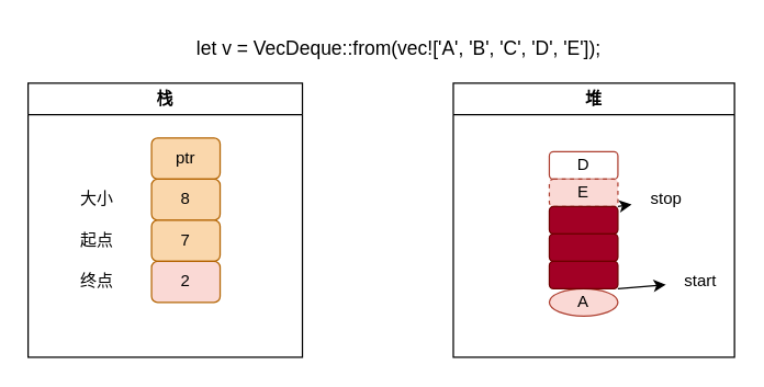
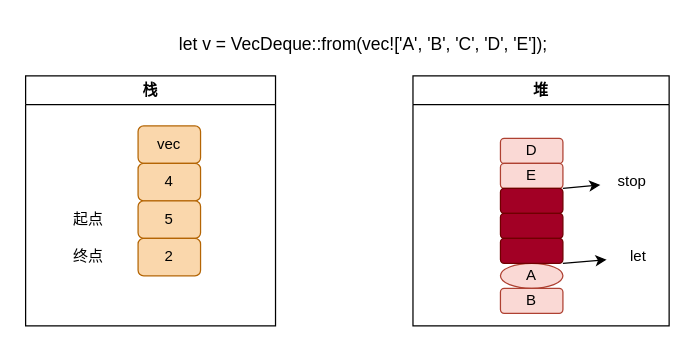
  <mxCell id="0" />
  <mxCell id="1" parent="0" />
  <mxCell id="2" value="&lt;span style=&quot;&quot;&gt;&lt;font color=&quot;#000000&quot;&gt;栈&lt;/font&gt;&lt;/span&gt;" style="swimlane;whiteSpace=wrap;html=1;strokeColor=#000000;fillColor=none;labelBackgroundColor=none;" parent="1" vertex="1"><mxGeometry x="20" y="60" width="200" height="200" as="geometry" /></mxCell>
- <mxCell id="3" value="ptr" style="rounded=1;whiteSpace=wrap;html=1;labelBackgroundColor=none;strokeColor=#b46504;fillColor=#fad7ac;fontColor=#000000;" parent="2" vertex="1"><mxGeometry x="90" y="40" width="50" height="30" as="geometry" /></mxCell>
- <mxCell id="4" value="&lt;font color=&quot;#000000&quot;&gt;8&lt;/font&gt;" style="rounded=1;whiteSpace=wrap;html=1;labelBackgroundColor=none;strokeColor=#b46504;fillColor=#fad7ac;" parent="2" vertex="1"><mxGeometry x="90" y="70" width="50" height="30" as="geometry" /></mxCell>
- <mxCell id="5" value="&lt;font color=&quot;#000000&quot;&gt;7&lt;/font&gt;" style="rounded=1;whiteSpace=wrap;html=1;labelBackgroundColor=none;strokeColor=#b46504;fillColor=#fad7ac;" parent="2" vertex="1"><mxGeometry x="90" y="100" width="50" height="30" as="geometry" /></mxCell>
- <mxCell id="6" value="&lt;font color=&quot;#000000&quot;&gt;2&lt;/font&gt;" style="rounded=1;whiteSpace=wrap;html=1;labelBackgroundColor=none;strokeColor=#b46504;fillColor=#fad9d5;" parent="2" vertex="1"><mxGeometry x="90" y="130" width="50" height="30" as="geometry" /></mxCell>
- <mxCell id="7" value="大小" style="text;html=1;align=center;verticalAlign=middle;resizable=0;points=[];autosize=1;strokeColor=none;fillColor=none;fontColor=#000000;" parent="2" vertex="1"><mxGeometry x="25" y="70" width="50" height="30" as="geometry" /></mxCell>
+ <mxCell id="3" value="vec" style="rounded=1;whiteSpace=wrap;html=1;labelBackgroundColor=none;strokeColor=#b46504;fillColor=#fad7ac;fontColor=#000000;" parent="2" vertex="1"><mxGeometry x="90" y="40" width="50" height="30" as="geometry" /></mxCell>
+ <mxCell id="4" value="&lt;font color=&quot;#000000&quot;&gt;4&lt;/font&gt;" style="rounded=1;whiteSpace=wrap;html=1;labelBackgroundColor=none;strokeColor=#b46504;fillColor=#fad7ac;" parent="2" vertex="1"><mxGeometry x="90" y="70" width="50" height="30" as="geometry" /></mxCell>
+ <mxCell id="5" value="&lt;font color=&quot;#000000&quot;&gt;5&lt;/font&gt;" style="rounded=1;whiteSpace=wrap;html=1;labelBackgroundColor=none;strokeColor=#b46504;fillColor=#fad7ac;" parent="2" vertex="1"><mxGeometry x="90" y="100" width="50" height="30" as="geometry" /></mxCell>
+ <mxCell id="6" value="&lt;font color=&quot;#000000&quot;&gt;2&lt;/font&gt;" style="rounded=1;whiteSpace=wrap;html=1;labelBackgroundColor=none;strokeColor=#b46504;fillColor=#fad7ac;" parent="2" vertex="1"><mxGeometry x="90" y="130" width="50" height="30" as="geometry" /></mxCell>
  <mxCell id="8" value="起点" style="text;html=1;align=center;verticalAlign=middle;resizable=0;points=[];autosize=1;strokeColor=none;fillColor=none;fontColor=#000000;" parent="2" vertex="1"><mxGeometry x="25" y="100" width="50" height="30" as="geometry" /></mxCell>
  <mxCell id="9" value="终点" style="text;html=1;align=center;verticalAlign=middle;resizable=0;points=[];autosize=1;strokeColor=none;fillColor=none;fontColor=#000000;" parent="2" vertex="1"><mxGeometry x="25" y="130" width="50" height="30" as="geometry" /></mxCell>
  <mxCell id="10" value="&lt;font color=&quot;#000000&quot;&gt;堆&lt;/font&gt;" style="swimlane;whiteSpace=wrap;html=1;strokeColor=#000000;fillColor=none;labelBackgroundColor=none;" parent="1" vertex="1"><mxGeometry x="330" y="60" width="205" height="200" as="geometry" /></mxCell>
- <mxCell id="11" value="&lt;font color=&quot;#000000&quot;&gt;D&lt;/font&gt;" style="rounded=1;whiteSpace=wrap;html=1;labelBackgroundColor=none;strokeColor=#ae4132;fillColor=#ffffff;" parent="10" vertex="1"><mxGeometry x="70" y="50" width="50" height="20" as="geometry" /></mxCell>
- <mxCell id="12" value="&lt;font color=&quot;#000000&quot;&gt;E&lt;/font&gt;" style="rounded=1;whiteSpace=wrap;html=1;labelBackgroundColor=none;strokeColor=#ae4132;fillColor=#fad9d5;dashed=1;" parent="10" vertex="1"><mxGeometry x="70" y="70" width="50" height="20" as="geometry" /></mxCell>
+ <mxCell id="11" value="&lt;font color=&quot;#000000&quot;&gt;D&lt;/font&gt;" style="rounded=1;whiteSpace=wrap;html=1;labelBackgroundColor=none;strokeColor=#ae4132;fillColor=#fad9d5;" parent="10" vertex="1"><mxGeometry x="70" y="50" width="50" height="20" as="geometry" /></mxCell>
+ <mxCell id="12" value="&lt;font color=&quot;#000000&quot;&gt;E&lt;/font&gt;" style="rounded=1;whiteSpace=wrap;html=1;labelBackgroundColor=none;strokeColor=#ae4132;fillColor=#fad9d5;" parent="10" vertex="1"><mxGeometry x="70" y="70" width="50" height="20" as="geometry" /></mxCell>
  <mxCell id="13" style="edgeStyle=none;html=1;exitX=1;exitY=0;exitDx=0;exitDy=0;strokeColor=#000000;fontColor=#000000;" parent="10" source="14" target="19" edge="1"><mxGeometry relative="1" as="geometry" /></mxCell>
  <mxCell id="14" value="" style="rounded=1;whiteSpace=wrap;html=1;labelBackgroundColor=none;strokeColor=#6F0000;fillColor=#a20025;fontColor=#ffffff;" parent="10" vertex="1"><mxGeometry x="70" y="90" width="50" height="20" as="geometry" /></mxCell>
  <mxCell id="15" style="edgeStyle=none;html=1;exitX=1;exitY=1;exitDx=0;exitDy=0;strokeColor=#000000;fontColor=#000000;" parent="10" source="21" target="20" edge="1"><mxGeometry relative="1" as="geometry" /></mxCell>
  <mxCell id="16" value="" style="rounded=1;whiteSpace=wrap;html=1;labelBackgroundColor=none;strokeColor=#6F0000;fillColor=#a20025;fontColor=#ffffff;" parent="10" vertex="1"><mxGeometry x="70" y="110" width="50" height="20" as="geometry" /></mxCell>
  <mxCell id="17" value="&lt;font color=&quot;#000000&quot;&gt;A&lt;/font&gt;" style="ellipse;whiteSpace=wrap;html=1;labelBackgroundColor=none;strokeColor=#ae4132;fillColor=#fad9d5;" parent="10" vertex="1"><mxGeometry x="70" y="150" width="50" height="20" as="geometry" /></mxCell>
- <mxCell id="19" value="stop" style="text;html=1;align=center;verticalAlign=middle;resizable=0;points=[];autosize=1;strokeColor=none;fillColor=none;fontColor=#000000;labelBackgroundColor=none;" parent="10" vertex="1"><mxGeometry x="130" y="70" width="50" height="30" as="geometry" /></mxCell>
- <mxCell id="20" value="start" style="text;html=1;align=center;verticalAlign=middle;resizable=0;points=[];autosize=1;strokeColor=none;fillColor=none;fontColor=#000000;labelBackgroundColor=none;" parent="10" vertex="1"><mxGeometry x="155" y="130" width="50" height="30" as="geometry" /></mxCell>
+ <mxCell id="18" value="&lt;font color=&quot;#000000&quot;&gt;B&lt;/font&gt;" style="rounded=1;whiteSpace=wrap;html=1;labelBackgroundColor=none;strokeColor=#ae4132;fillColor=#fad9d5;" parent="10" vertex="1"><mxGeometry x="70" y="170" width="50" height="20" as="geometry" /></mxCell>
+ <mxCell id="19" value="stop" style="text;html=1;align=center;verticalAlign=middle;resizable=0;points=[];autosize=1;strokeColor=none;fillColor=none;fontColor=#000000;labelBackgroundColor=none;" parent="10" vertex="1"><mxGeometry x="150" y="70" width="50" height="30" as="geometry" /></mxCell>
+ <mxCell id="20" value="let" style="text;html=1;align=center;verticalAlign=middle;resizable=0;points=[];autosize=1;strokeColor=none;fillColor=none;fontColor=#000000;labelBackgroundColor=none;" parent="10" vertex="1"><mxGeometry x="155" y="130" width="50" height="30" as="geometry" /></mxCell>
  <mxCell id="21" value="" style="rounded=1;whiteSpace=wrap;html=1;labelBackgroundColor=none;strokeColor=#6F0000;fillColor=#a20025;fontColor=#ffffff;" vertex="1" parent="10"><mxGeometry x="70" y="130" width="50" height="20" as="geometry" /></mxCell>
  <mxCell id="22" value="&lt;font style=&quot;font-size: 14px;&quot;&gt;let v = VecDeque::from(vec!['A', 'B', 'C', 'D', 'E']);&lt;/font&gt;" style="text;html=1;align=center;verticalAlign=middle;resizable=0;points=[];autosize=1;strokeColor=none;fillColor=none;fontColor=#000000;" parent="1" vertex="1"><mxGeometry x="130" y="20" width="320" height="30" as="geometry" /></mxCell>
